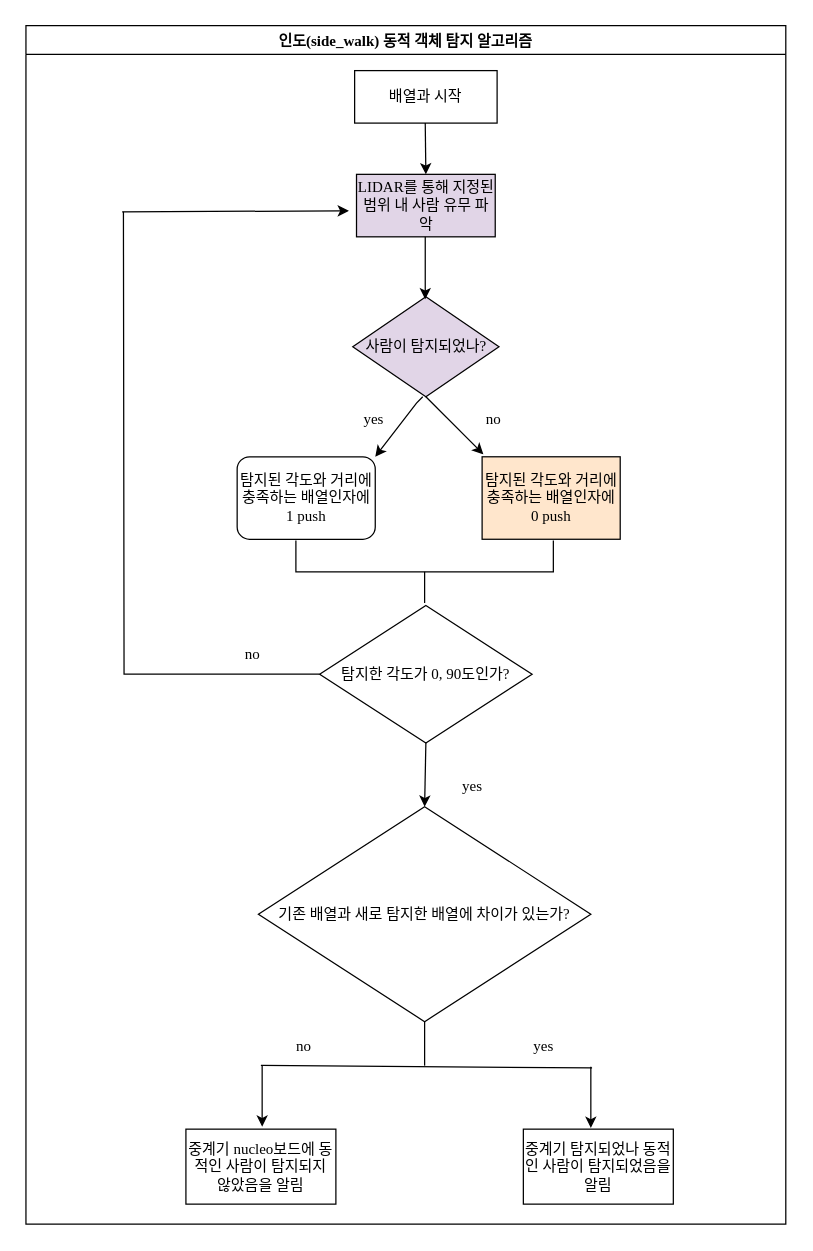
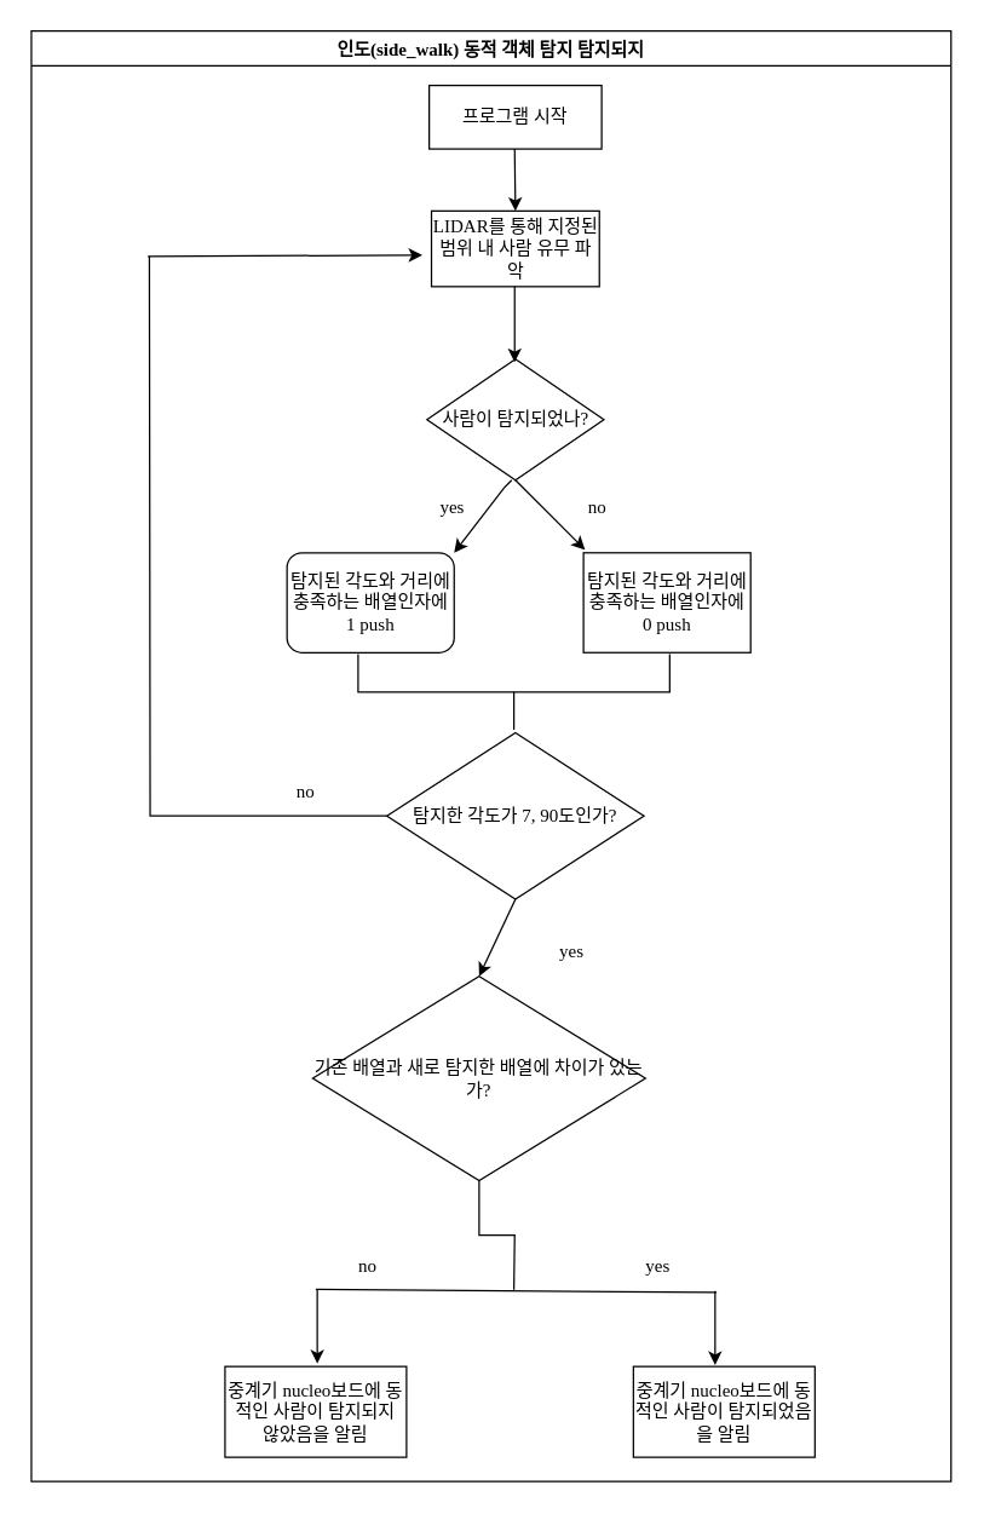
  <mxCell id="0" />
  <mxCell id="1" parent="0" />
- <mxCell id="2" value="배열과 시작" style="rounded=0;whiteSpace=wrap;html=1;fontFamily=프리텐다드;fontSource=https%3A%2F%2Fcdn.jsdelivr.net%2Fgh%2FProject-Noonnu%2Fnoonfonts_2107%401.1%2FPretendard-Regular.woff;" parent="1" vertex="1"><mxGeometry x="283" y="56" width="114" height="42" as="geometry" /></mxCell>
- <mxCell id="3" value="LIDAR를 통해 지정된 범위 내 사람 유무 파악" style="rounded=0;whiteSpace=wrap;html=1;fontFamily=프리텐다드;fontSource=https%3A%2F%2Fcdn.jsdelivr.net%2Fgh%2FProject-Noonnu%2Fnoonfonts_2107%401.1%2FPretendard-Regular.woff;fillColor=#e1d5e7;" parent="1" vertex="1"><mxGeometry x="284.5" y="139" width="111" height="50" as="geometry" /></mxCell>
- <mxCell id="4" value="사람이 탐지되었나?" style="rhombus;whiteSpace=wrap;html=1;fontFamily=프리텐다드;fontSource=https%3A%2F%2Fcdn.jsdelivr.net%2Fgh%2FProject-Noonnu%2Fnoonfonts_2107%401.1%2FPretendard-Regular.woff;fillColor=#e1d5e7;" parent="1" vertex="1"><mxGeometry x="281.5" y="237" width="117" height="80" as="geometry" /></mxCell>
+ <mxCell id="2" value="프로그램 시작" style="rounded=0;whiteSpace=wrap;html=1;fontFamily=프리텐다드;fontSource=https%3A%2F%2Fcdn.jsdelivr.net%2Fgh%2FProject-Noonnu%2Fnoonfonts_2107%401.1%2FPretendard-Regular.woff;" parent="1" vertex="1"><mxGeometry x="283" y="56" width="114" height="42" as="geometry" /></mxCell>
+ <mxCell id="3" value="LIDAR를 통해 지정된 범위 내 사람 유무 파악" style="rounded=0;whiteSpace=wrap;html=1;fontFamily=프리텐다드;fontSource=https%3A%2F%2Fcdn.jsdelivr.net%2Fgh%2FProject-Noonnu%2Fnoonfonts_2107%401.1%2FPretendard-Regular.woff;" parent="1" vertex="1"><mxGeometry x="284.5" y="139" width="111" height="50" as="geometry" /></mxCell>
+ <mxCell id="4" value="사람이 탐지되었나?" style="rhombus;whiteSpace=wrap;html=1;fontFamily=프리텐다드;fontSource=https%3A%2F%2Fcdn.jsdelivr.net%2Fgh%2FProject-Noonnu%2Fnoonfonts_2107%401.1%2FPretendard-Regular.woff;" parent="1" vertex="1"><mxGeometry x="281.5" y="237" width="117" height="80" as="geometry" /></mxCell>
  <mxCell id="5" value="탐지된 각도와 거리에 충족하는 배열인자에 1 push" style="whiteSpace=wrap;html=1;direction=south;fontFamily=프리텐다드;fontSource=https%3A%2F%2Fcdn.jsdelivr.net%2Fgh%2FProject-Noonnu%2Fnoonfonts_2107%401.1%2FPretendard-Regular.woff;rounded=1;" parent="1" vertex="1"><mxGeometry x="189" y="365" width="110.5" height="66" as="geometry" /></mxCell>
  <mxCell id="6" value="" style="endArrow=classic;html=1;rounded=0;entryX=0;entryY=0;entryDx=0;entryDy=0;fontFamily=프리텐다드;fontSource=https%3A%2F%2Fcdn.jsdelivr.net%2Fgh%2FProject-Noonnu%2Fnoonfonts_2107%401.1%2FPretendard-Regular.woff;" parent="1" target="5" edge="1"><mxGeometry width="50" height="50" relative="1" as="geometry"><mxPoint x="337.5" y="317" as="sourcePoint" /><mxPoint x="299.5" y="352" as="targetPoint" /><Array as="points"><mxPoint x="332.5" y="322" /></Array></mxGeometry></mxCell>
  <mxCell id="7" value="" style="endArrow=classic;html=1;rounded=0;fontFamily=프리텐다드;fontSource=https%3A%2F%2Fcdn.jsdelivr.net%2Fgh%2FProject-Noonnu%2Fnoonfonts_2107%401.1%2FPretendard-Regular.woff;" parent="1" edge="1"><mxGeometry width="50" height="50" relative="1" as="geometry"><mxPoint x="340" y="317" as="sourcePoint" /><mxPoint x="386" y="363" as="targetPoint" /></mxGeometry></mxCell>
- <mxCell id="8" value="탐지된 각도와 거리에 충족하는 배열인자에 0 push" style="rounded=0;whiteSpace=wrap;html=1;direction=south;fontFamily=프리텐다드;fontSource=https%3A%2F%2Fcdn.jsdelivr.net%2Fgh%2FProject-Noonnu%2Fnoonfonts_2107%401.1%2FPretendard-Regular.woff;fillColor=#ffe6cc;" parent="1" vertex="1"><mxGeometry x="385" y="365" width="110.5" height="66" as="geometry" /></mxCell>
+ <mxCell id="8" value="탐지된 각도와 거리에 충족하는 배열인자에 0 push" style="rounded=0;whiteSpace=wrap;html=1;direction=south;fontFamily=프리텐다드;fontSource=https%3A%2F%2Fcdn.jsdelivr.net%2Fgh%2FProject-Noonnu%2Fnoonfonts_2107%401.1%2FPretendard-Regular.woff;" parent="1" vertex="1"><mxGeometry x="385" y="365" width="110.5" height="66" as="geometry" /></mxCell>
  <mxCell id="9" value="yes" style="text;html=1;resizable=0;autosize=1;align=center;verticalAlign=middle;points=[];fillColor=none;strokeColor=none;rounded=0;fontFamily=프리텐다드;fontSource=https%3A%2F%2Fcdn.jsdelivr.net%2Fgh%2FProject-Noonnu%2Fnoonfonts_2107%401.1%2FPretendard-Regular.woff;" parent="1" vertex="1"><mxGeometry x="283" y="326" width="29" height="18" as="geometry" /></mxCell>
  <mxCell id="10" value="no" style="text;html=1;resizable=0;autosize=1;align=center;verticalAlign=middle;points=[];fillColor=none;strokeColor=none;rounded=0;fontFamily=프리텐다드;fontSource=https%3A%2F%2Fcdn.jsdelivr.net%2Fgh%2FProject-Noonnu%2Fnoonfonts_2107%401.1%2FPretendard-Regular.woff;" parent="1" vertex="1"><mxGeometry x="382" y="326" width="23" height="18" as="geometry" /></mxCell>
  <mxCell id="11" value="" style="strokeWidth=1;html=1;shape=mxgraph.flowchart.annotation_2;align=left;labelPosition=right;pointerEvents=1;rotation=-90;fontFamily=프리텐다드;fontSource=https%3A%2F%2Fcdn.jsdelivr.net%2Fgh%2FProject-Noonnu%2Fnoonfonts_2107%401.1%2FPretendard-Regular.woff;" parent="1" vertex="1"><mxGeometry x="314" y="354" width="50" height="206" as="geometry" /></mxCell>
  <mxCell id="12" style="edgeStyle=orthogonalEdgeStyle;rounded=0;orthogonalLoop=1;jettySize=auto;html=1;exitX=0;exitY=0.5;exitDx=0;exitDy=0;endArrow=none;endFill=0;fontFamily=프리텐다드;fontSource=https%3A%2F%2Fcdn.jsdelivr.net%2Fgh%2FProject-Noonnu%2Fnoonfonts_2107%401.1%2FPretendard-Regular.woff;" parent="1" source="13" edge="1"><mxGeometry relative="1" as="geometry"><mxPoint x="98" y="169" as="targetPoint" /></mxGeometry></mxCell>
- <mxCell id="13" value="탐지한 각도가 0, 90도인가?" style="rhombus;whiteSpace=wrap;html=1;fontFamily=프리텐다드;fontSource=https%3A%2F%2Fcdn.jsdelivr.net%2Fgh%2FProject-Noonnu%2Fnoonfonts_2107%401.1%2FPretendard-Regular.woff;" parent="1" vertex="1"><mxGeometry x="255" y="484" width="170" height="110" as="geometry" /></mxCell>
+ <mxCell id="13" value="탐지한 각도가 7, 90도인가?" style="rhombus;whiteSpace=wrap;html=1;fontFamily=프리텐다드;fontSource=https%3A%2F%2Fcdn.jsdelivr.net%2Fgh%2FProject-Noonnu%2Fnoonfonts_2107%401.1%2FPretendard-Regular.woff;" parent="1" vertex="1"><mxGeometry x="255" y="484" width="170" height="110" as="geometry" /></mxCell>
  <mxCell id="14" value="" style="endArrow=classic;html=1;rounded=0;entryX=-0.055;entryY=0.584;entryDx=0;entryDy=0;entryPerimeter=0;fontFamily=프리텐다드;fontSource=https%3A%2F%2Fcdn.jsdelivr.net%2Fgh%2FProject-Noonnu%2Fnoonfonts_2107%401.1%2FPretendard-Regular.woff;" parent="1" target="3" edge="1"><mxGeometry width="50" height="50" relative="1" as="geometry"><mxPoint x="97" y="169" as="sourcePoint" /><mxPoint x="172" y="166" as="targetPoint" /></mxGeometry></mxCell>
  <mxCell id="15" value="no" style="text;html=1;resizable=0;autosize=1;align=center;verticalAlign=middle;points=[];fillColor=none;strokeColor=none;rounded=0;fontFamily=프리텐다드;fontSource=https%3A%2F%2Fcdn.jsdelivr.net%2Fgh%2FProject-Noonnu%2Fnoonfonts_2107%401.1%2FPretendard-Regular.woff;" parent="1" vertex="1"><mxGeometry x="189" y="514" width="23" height="18" as="geometry" /></mxCell>
  <mxCell id="16" value="yes" style="text;html=1;resizable=0;autosize=1;align=center;verticalAlign=middle;points=[];fillColor=none;strokeColor=none;rounded=0;fontFamily=프리텐다드;fontSource=https%3A%2F%2Fcdn.jsdelivr.net%2Fgh%2FProject-Noonnu%2Fnoonfonts_2107%401.1%2FPretendard-Regular.woff;" parent="1" vertex="1"><mxGeometry x="362.5" y="620" width="29" height="18" as="geometry" /></mxCell>
  <mxCell id="17" value="" style="endArrow=classic;html=1;rounded=0;entryX=0.5;entryY=0;entryDx=0;entryDy=0;fontFamily=프리텐다드;fontSource=https%3A%2F%2Fcdn.jsdelivr.net%2Fgh%2FProject-Noonnu%2Fnoonfonts_2107%401.1%2FPretendard-Regular.woff;" parent="1" target="21" edge="1"><mxGeometry width="50" height="50" relative="1" as="geometry"><mxPoint x="340" y="594" as="sourcePoint" /><mxPoint x="338" y="670" as="targetPoint" /></mxGeometry></mxCell>
  <mxCell id="18" value="" style="endArrow=classic;html=1;rounded=0;entryX=0.5;entryY=0;entryDx=0;entryDy=0;fontFamily=프리텐다드;fontSource=https%3A%2F%2Fcdn.jsdelivr.net%2Fgh%2FProject-Noonnu%2Fnoonfonts_2107%401.1%2FPretendard-Regular.woff;" parent="1" target="3" edge="1"><mxGeometry width="50" height="50" relative="1" as="geometry"><mxPoint x="339.5" y="98" as="sourcePoint" /><mxPoint x="339.5" y="151" as="targetPoint" /></mxGeometry></mxCell>
  <mxCell id="19" value="" style="endArrow=classic;html=1;rounded=0;fontFamily=프리텐다드;fontSource=https%3A%2F%2Fcdn.jsdelivr.net%2Fgh%2FProject-Noonnu%2Fnoonfonts_2107%401.1%2FPretendard-Regular.woff;" parent="1" edge="1"><mxGeometry width="50" height="50" relative="1" as="geometry"><mxPoint x="339.5" y="189" as="sourcePoint" /><mxPoint x="339.5" y="239" as="targetPoint" /></mxGeometry></mxCell>
  <mxCell id="20" style="edgeStyle=orthogonalEdgeStyle;rounded=0;orthogonalLoop=1;jettySize=auto;html=1;exitX=0.5;exitY=1;exitDx=0;exitDy=0;fontSize=9;endArrow=none;endFill=0;fontFamily=프리텐다드;fontSource=https%3A%2F%2Fcdn.jsdelivr.net%2Fgh%2FProject-Noonnu%2Fnoonfonts_2107%401.1%2FPretendard-Regular.woff;" parent="1" source="21" edge="1"><mxGeometry relative="1" as="geometry"><mxPoint x="339" y="852.2" as="targetPoint" /></mxGeometry></mxCell>
- <mxCell id="21" value="&lt;font style=&quot;font-size: 12px;&quot;&gt;기존 배열과 새로 탐지한 배열에 차이가 있는가?&lt;/font&gt;" style="rhombus;whiteSpace=wrap;html=1;fontFamily=프리텐다드;fontSource=https%3A%2F%2Fcdn.jsdelivr.net%2Fgh%2FProject-Noonnu%2Fnoonfonts_2107%401.1%2FPretendard-Regular.woff;" parent="1" vertex="1"><mxGeometry x="206" y="645" width="266" height="172" as="geometry" /></mxCell>
+ <mxCell id="21" value="&lt;font style=&quot;font-size: 12px;&quot;&gt;기존 배열과 새로 탐지한 배열에 차이가 있는가?&lt;/font&gt;" style="rhombus;whiteSpace=wrap;html=1;fontFamily=프리텐다드;fontSource=https%3A%2F%2Fcdn.jsdelivr.net%2Fgh%2FProject-Noonnu%2Fnoonfonts_2107%401.1%2FPretendard-Regular.woff;" parent="1" vertex="1"><mxGeometry x="206" y="645" width="220" height="135" as="geometry" /></mxCell>
  <mxCell id="22" value="" style="endArrow=none;html=1;rounded=0;fontSize=9;fontFamily=프리텐다드;fontSource=https%3A%2F%2Fcdn.jsdelivr.net%2Fgh%2FProject-Noonnu%2Fnoonfonts_2107%401.1%2FPretendard-Regular.woff;" parent="1" edge="1"><mxGeometry width="50" height="50" relative="1" as="geometry"><mxPoint x="208" y="852" as="sourcePoint" /><mxPoint x="473" y="854" as="targetPoint" /></mxGeometry></mxCell>
  <mxCell id="23" value="" style="endArrow=classic;html=1;rounded=0;fontSize=9;fontFamily=프리텐다드;fontSource=https%3A%2F%2Fcdn.jsdelivr.net%2Fgh%2FProject-Noonnu%2Fnoonfonts_2107%401.1%2FPretendard-Regular.woff;" parent="1" edge="1"><mxGeometry width="50" height="50" relative="1" as="geometry"><mxPoint x="209" y="852" as="sourcePoint" /><mxPoint x="209" y="901" as="targetPoint" /></mxGeometry></mxCell>
  <mxCell id="24" value="" style="endArrow=classic;html=1;rounded=0;fontSize=9;fontFamily=프리텐다드;fontSource=https%3A%2F%2Fcdn.jsdelivr.net%2Fgh%2FProject-Noonnu%2Fnoonfonts_2107%401.1%2FPretendard-Regular.woff;" parent="1" edge="1"><mxGeometry width="50" height="50" relative="1" as="geometry"><mxPoint x="472" y="853" as="sourcePoint" /><mxPoint x="472" y="902" as="targetPoint" /></mxGeometry></mxCell>
  <mxCell id="25" value="yes" style="text;html=1;resizable=0;autosize=1;align=center;verticalAlign=middle;points=[];fillColor=none;strokeColor=none;rounded=0;fontFamily=프리텐다드;fontSource=https%3A%2F%2Fcdn.jsdelivr.net%2Fgh%2FProject-Noonnu%2Fnoonfonts_2107%401.1%2FPretendard-Regular.woff;" parent="1" vertex="1"><mxGeometry x="419" y="828" width="29" height="18" as="geometry" /></mxCell>
  <mxCell id="26" value="no" style="text;html=1;resizable=0;autosize=1;align=center;verticalAlign=middle;points=[];fillColor=none;strokeColor=none;rounded=0;fontFamily=프리텐다드;fontSource=https%3A%2F%2Fcdn.jsdelivr.net%2Fgh%2FProject-Noonnu%2Fnoonfonts_2107%401.1%2FPretendard-Regular.woff;" parent="1" vertex="1"><mxGeometry x="230" y="828" width="23" height="18" as="geometry" /></mxCell>
  <mxCell id="27" value="중계기 nucleo보드에 동적인 사람이 탐지되지 않았음을 알림" style="rounded=0;whiteSpace=wrap;html=1;fontFamily=프리텐다드;fontSource=https%3A%2F%2Fcdn.jsdelivr.net%2Fgh%2FProject-Noonnu%2Fnoonfonts_2107%401.1%2FPretendard-Regular.woff;" parent="1" vertex="1"><mxGeometry x="148" y="903" width="120" height="60" as="geometry" /></mxCell>
- <mxCell id="28" value="중계기 탐지되었나 동적인 사람이 탐지되었음을 알림" style="rounded=0;whiteSpace=wrap;html=1;fontFamily=프리텐다드;fontSource=https%3A%2F%2Fcdn.jsdelivr.net%2Fgh%2FProject-Noonnu%2Fnoonfonts_2107%401.1%2FPretendard-Regular.woff;" parent="1" vertex="1"><mxGeometry x="418" y="903" width="120" height="60" as="geometry" /></mxCell>
- <mxCell id="29" value="인도(side_walk) 동적 객체 탐지 알고리즘" style="swimlane;strokeWidth=1;fontSize=12;startSize=23;fontFamily=프리텐다드;fontSource=https%3A%2F%2Fcdn.jsdelivr.net%2Fgh%2FProject-Noonnu%2Fnoonfonts_2107%401.1%2FPretendard-Regular.woff;" parent="1" vertex="1"><mxGeometry x="20" y="20" width="608" height="959" as="geometry" /></mxCell>
+ <mxCell id="28" value="중계기 nucleo보드에 동적인 사람이 탐지되었음을 알림" style="rounded=0;whiteSpace=wrap;html=1;fontFamily=프리텐다드;fontSource=https%3A%2F%2Fcdn.jsdelivr.net%2Fgh%2FProject-Noonnu%2Fnoonfonts_2107%401.1%2FPretendard-Regular.woff;" parent="1" vertex="1"><mxGeometry x="418" y="903" width="120" height="60" as="geometry" /></mxCell>
+ <mxCell id="29" value="인도(side_walk) 동적 객체 탐지 탐지되지" style="swimlane;strokeWidth=1;fontSize=12;startSize=23;fontFamily=프리텐다드;fontSource=https%3A%2F%2Fcdn.jsdelivr.net%2Fgh%2FProject-Noonnu%2Fnoonfonts_2107%401.1%2FPretendard-Regular.woff;" parent="1" vertex="1"><mxGeometry x="20" y="20" width="608" height="959" as="geometry" /></mxCell>
